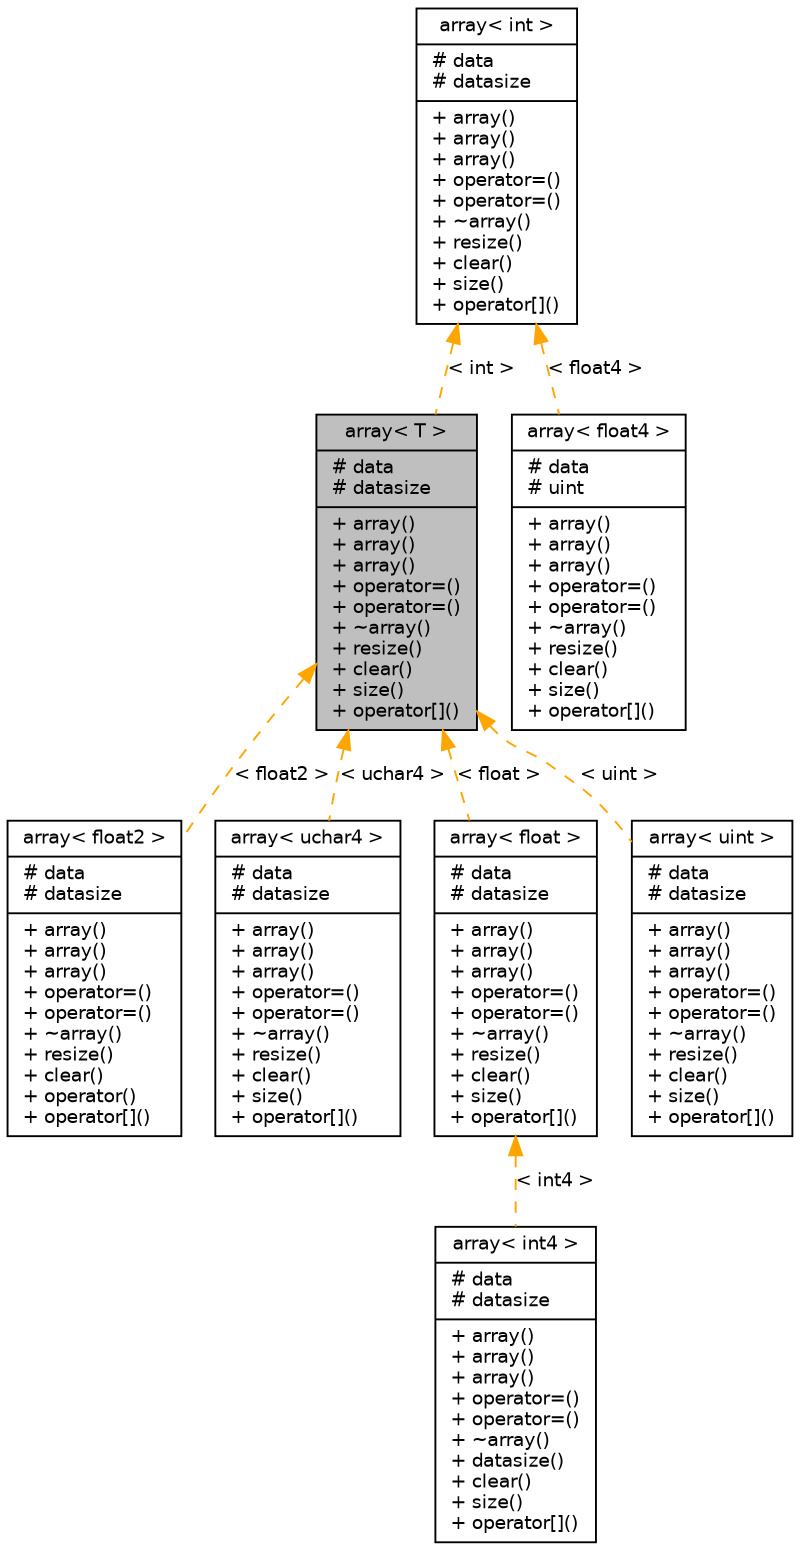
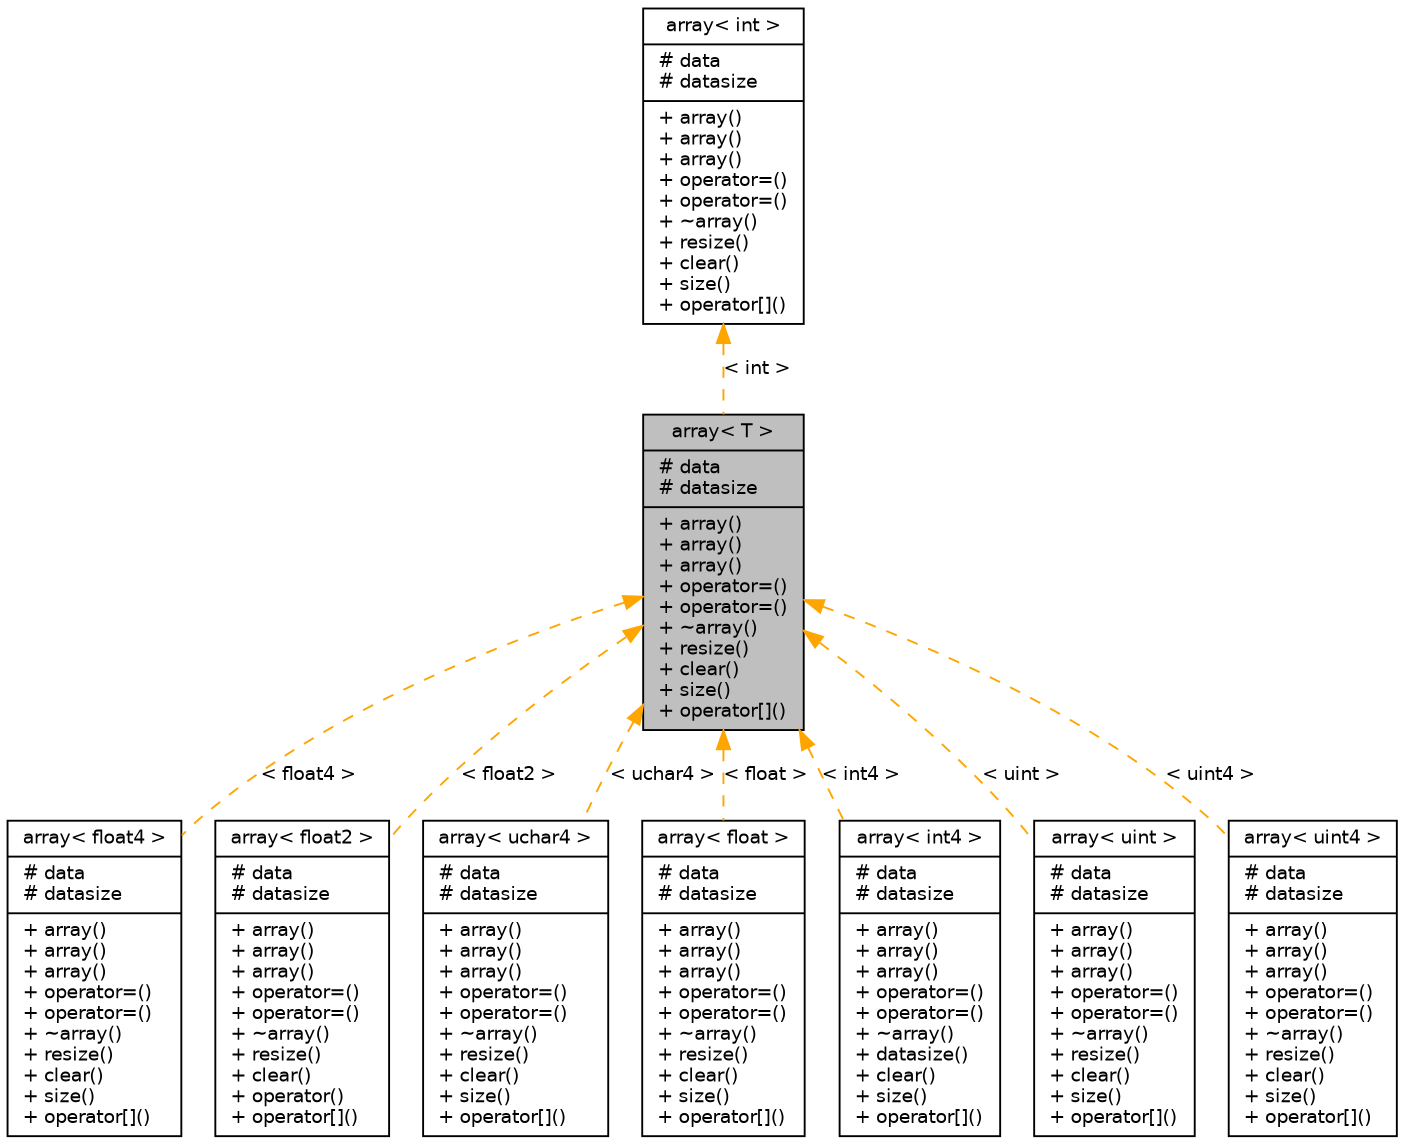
  digraph {
    node [color=black fillcolor=white fontname=Helvetica fontsize=10 shape=record style=filled]
    edge [color=orange dir=back fontname=Helvetica fontsize=10 labelfontname=Helvetica labelfontsize=10 style=dashed]
    n1 [fillcolor=grey75 fontcolor=black height=0.2 label="{array\< T \>\n|# data\l# datasize\l|+ array()\l+ array()\l+ array()\l+ operator=()\l+ operator=()\l+ ~array()\l+ resize()\l+ clear()\l+ size()\l+ operator[]()\l}" width=0.4]
-   n2 [height=0.2 label="{array\< float4 \>\n|# data\l# uint\l|+ array()\l+ array()\l+ array()\l+ operator=()\l+ operator=()\l+ ~array()\l+ resize()\l+ clear()\l+ size()\l+ operator[]()\l}" width=0.4]
+   n2 [height=0.2 label="{array\< float4 \>\n|# data\l# datasize\l|+ array()\l+ array()\l+ array()\l+ operator=()\l+ operator=()\l+ ~array()\l+ resize()\l+ clear()\l+ size()\l+ operator[]()\l}" width=0.4]
    n3 [height=0.2 label="{array\< float2 \>\n|# data\l# datasize\l|+ array()\l+ array()\l+ array()\l+ operator=()\l+ operator=()\l+ ~array()\l+ resize()\l+ clear()\l+ operator()\l+ operator[]()\l}" width=0.4]
    n4 [height=0.2 label="{array\< uchar4 \>\n|# data\l# datasize\l|+ array()\l+ array()\l+ array()\l+ operator=()\l+ operator=()\l+ ~array()\l+ resize()\l+ clear()\l+ size()\l+ operator[]()\l}" width=0.4]
    n5 [height=0.2 label="{array\< float \>\n|# data\l# datasize\l|+ array()\l+ array()\l+ array()\l+ operator=()\l+ operator=()\l+ ~array()\l+ resize()\l+ clear()\l+ size()\l+ operator[]()\l}" width=0.4]
    n6 [height=0.2 label="{array\< int4 \>\n|# data\l# datasize\l|+ array()\l+ array()\l+ array()\l+ operator=()\l+ operator=()\l+ ~array()\l+ datasize()\l+ clear()\l+ size()\l+ operator[]()\l}" width=0.4]
    n7 [height=0.2 label="{array\< uint \>\n|# data\l# datasize\l|+ array()\l+ array()\l+ array()\l+ operator=()\l+ operator=()\l+ ~array()\l+ resize()\l+ clear()\l+ size()\l+ operator[]()\l}" width=0.4]
+   n8 [height=0.2 label="{array\< uint4 \>\n|# data\l# datasize\l|+ array()\l+ array()\l+ array()\l+ operator=()\l+ operator=()\l+ ~array()\l+ resize()\l+ clear()\l+ size()\l+ operator[]()\l}" width=0.4]
    n9 [height=0.2 label="{array\< int \>\n|# data\l# datasize\l|+ array()\l+ array()\l+ array()\l+ operator=()\l+ operator=()\l+ ~array()\l+ resize()\l+ clear()\l+ size()\l+ operator[]()\l}" width=0.4]
-   n9 -> n2 [label="\< float4 \>"]
+   n1 -> n2 [label="\< float4 \>"]
    n1 -> n3 [label="\< float2 \>"]
    n1 -> n4 [label="\< uchar4 \>"]
    n1 -> n5 [label="\< float \>"]
-   n5 -> n6 [label="\< int4 \>"]
+   n1 -> n6 [label="\< int4 \>"]
    n1 -> n7 [label="\< uint \>"]
+   n1 -> n8 [label="\< uint4 \>"]
    n9 -> n1 [label="\< int \>"]
  }
